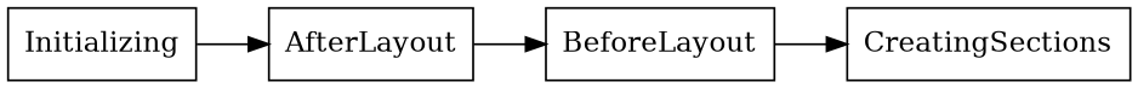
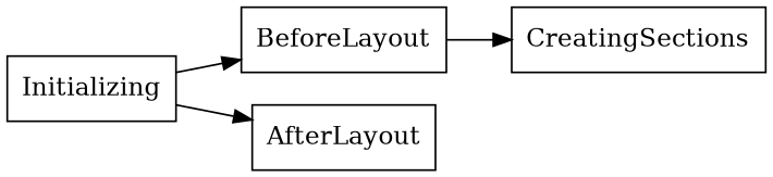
  digraph {
    rankdir=LR
    node [shape=rectangle]
    n1 [label=Initializing]
    n2 [label=BeforeLayout]
    n3 [label=AfterLayout]
    n4 [label=CreatingSections]
-   n3 -> n2
+   n1 -> n2
    n1 -> n3
    n2 -> n4
  }
